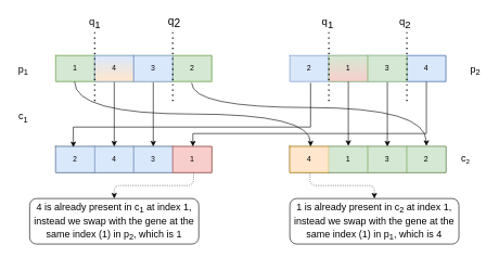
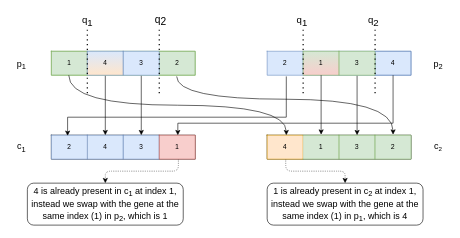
  <mxCell id="0" />
  <mxCell id="1" parent="0" />
  <mxCell id="2" value="" style="shape=table;startSize=0;container=1;collapsible=0;childLayout=tableLayout;fillColor=#d5e8d4;strokeColor=#82b366;gradientColor=none;" parent="1" vertex="1"><mxGeometry x="85" y="85" width="240" height="40" as="geometry" /></mxCell>
  <mxCell id="3" value="" style="shape=tableRow;horizontal=0;startSize=0;swimlaneHead=0;swimlaneBody=0;top=0;left=0;bottom=0;right=0;collapsible=0;dropTarget=0;fillColor=none;points=[[0,0.5],[1,0.5]];portConstraint=eastwest;" parent="2" vertex="1"><mxGeometry width="240" height="40" as="geometry" /></mxCell>
  <mxCell id="4" value="1" style="shape=partialRectangle;html=1;whiteSpace=wrap;connectable=0;overflow=hidden;fillColor=none;top=1;left=1;bottom=1;right=0;pointerEvents=1;strokeColor=#82B366;" parent="3" vertex="1"><mxGeometry width="60" height="40" as="geometry"><mxRectangle width="60" height="40" as="alternateBounds" /></mxGeometry></mxCell>
  <mxCell id="5" value="4" style="shape=partialRectangle;html=1;whiteSpace=wrap;connectable=0;overflow=hidden;fillColor=#dae8fc;top=1;left=1;bottom=1;right=1;pointerEvents=1;strokeColor=#6c8ebf;gradientColor=#FFE6CC;" parent="3" vertex="1"><mxGeometry x="60" width="60" height="40" as="geometry"><mxRectangle width="60" height="40" as="alternateBounds" /></mxGeometry></mxCell>
  <mxCell id="6" value="3" style="shape=partialRectangle;html=1;whiteSpace=wrap;connectable=0;overflow=hidden;fillColor=#dae8fc;top=1;left=1;bottom=1;right=1;pointerEvents=1;strokeColor=#6c8ebf;" parent="3" vertex="1"><mxGeometry x="120" width="60" height="40" as="geometry"><mxRectangle width="60" height="40" as="alternateBounds" /></mxGeometry></mxCell>
  <mxCell id="7" value="2" style="shape=partialRectangle;html=1;whiteSpace=wrap;connectable=0;overflow=hidden;fillColor=none;top=1;left=0;bottom=1;right=1;pointerEvents=1;strokeColor=#82B366;" parent="3" vertex="1"><mxGeometry x="180" width="60" height="40" as="geometry"><mxRectangle width="60" height="40" as="alternateBounds" /></mxGeometry></mxCell>
  <mxCell id="8" value="" style="shape=table;startSize=0;container=1;collapsible=0;childLayout=tableLayout;fillColor=#dae8fc;strokeColor=#6c8ebf;" parent="1" vertex="1"><mxGeometry x="445" y="85" width="240" height="40" as="geometry" /></mxCell>
  <mxCell id="9" value="" style="shape=tableRow;horizontal=0;startSize=0;swimlaneHead=0;swimlaneBody=0;top=0;left=0;bottom=0;right=0;collapsible=0;dropTarget=0;fillColor=none;points=[[0,0.5],[1,0.5]];portConstraint=eastwest;" parent="8" vertex="1"><mxGeometry width="240" height="40" as="geometry" /></mxCell>
  <mxCell id="10" value="2" style="shape=partialRectangle;html=1;whiteSpace=wrap;connectable=0;overflow=hidden;fillColor=none;top=0;left=0;bottom=0;right=0;pointerEvents=1;" parent="9" vertex="1"><mxGeometry width="60" height="40" as="geometry"><mxRectangle width="60" height="40" as="alternateBounds" /></mxGeometry></mxCell>
  <mxCell id="11" value="1" style="shape=partialRectangle;html=1;whiteSpace=wrap;connectable=0;overflow=hidden;fillColor=#d5e8d4;top=1;left=1;bottom=1;right=1;pointerEvents=1;strokeColor=#82b366;gradientColor=#F8CECC;" parent="9" vertex="1"><mxGeometry x="60" width="60" height="40" as="geometry"><mxRectangle width="60" height="40" as="alternateBounds" /></mxGeometry></mxCell>
  <mxCell id="12" value="3" style="shape=partialRectangle;html=1;whiteSpace=wrap;connectable=0;overflow=hidden;fillColor=#d5e8d4;top=1;left=1;bottom=1;right=1;pointerEvents=1;strokeColor=#82b366;" parent="9" vertex="1"><mxGeometry x="120" width="60" height="40" as="geometry"><mxRectangle width="60" height="40" as="alternateBounds" /></mxGeometry></mxCell>
  <mxCell id="13" value="4" style="shape=partialRectangle;html=1;whiteSpace=wrap;connectable=0;overflow=hidden;fillColor=none;top=1;left=0;bottom=1;right=1;pointerEvents=1;strokeColor=#6C8EBF;" parent="9" vertex="1"><mxGeometry x="180" width="60" height="40" as="geometry"><mxRectangle width="60" height="40" as="alternateBounds" /></mxGeometry></mxCell>
  <mxCell id="14" value="" style="shape=table;startSize=0;container=1;collapsible=0;childLayout=tableLayout;columnLines=1;fixedRows=0;resizeLastRow=0;labelBackgroundColor=none;strokeColor=#000000;" parent="1" vertex="1"><mxGeometry x="85" y="225" width="240" height="40" as="geometry" /></mxCell>
  <mxCell id="15" value="" style="shape=tableRow;horizontal=0;startSize=0;swimlaneHead=0;swimlaneBody=0;top=0;left=0;bottom=0;right=0;collapsible=0;dropTarget=0;fillColor=none;points=[[0,0.5],[1,0.5]];portConstraint=eastwest;" parent="14" vertex="1"><mxGeometry width="240" height="40" as="geometry" /></mxCell>
  <mxCell id="16" value="2" style="shape=partialRectangle;html=1;whiteSpace=wrap;connectable=0;overflow=hidden;fillColor=#dae8fc;top=1;left=1;bottom=1;right=0;pointerEvents=1;strokeColor=#6c8ebf;" parent="15" vertex="1"><mxGeometry width="60" height="40" as="geometry"><mxRectangle width="60" height="40" as="alternateBounds" /></mxGeometry></mxCell>
  <mxCell id="17" value="4" style="shape=partialRectangle;html=1;whiteSpace=wrap;connectable=0;overflow=hidden;fillColor=#dae8fc;top=1;left=1;bottom=1;right=1;pointerEvents=1;strokeColor=#6c8ebf;" parent="15" vertex="1"><mxGeometry x="60" width="60" height="40" as="geometry"><mxRectangle width="60" height="40" as="alternateBounds" /></mxGeometry></mxCell>
  <mxCell id="18" value="3" style="shape=partialRectangle;html=1;whiteSpace=wrap;connectable=0;overflow=hidden;fillColor=#dae8fc;top=1;left=1;bottom=1;right=1;pointerEvents=1;strokeColor=#6c8ebf;" parent="15" vertex="1"><mxGeometry x="120" width="60" height="40" as="geometry"><mxRectangle width="60" height="40" as="alternateBounds" /></mxGeometry></mxCell>
  <mxCell id="19" value="1" style="shape=partialRectangle;html=1;whiteSpace=wrap;connectable=0;overflow=hidden;fillColor=#f8cecc;top=1;left=1;bottom=1;right=1;pointerEvents=1;strokeColor=#b85450;align=center;strokeWidth=1;perimeterSpacing=0;shadow=0;sketch=0;rowspan=1;expand=1;backgroundOutline=0;container=0;fixDash=0;snapToPoint=0;portConstraintRotation=0;noLabel=0;" parent="15" vertex="1"><mxGeometry x="180" width="60" height="40" as="geometry"><mxRectangle width="60" height="40" as="alternateBounds" /></mxGeometry></mxCell>
  <mxCell id="20" value="" style="shape=table;startSize=0;container=1;collapsible=0;childLayout=tableLayout;" parent="1" vertex="1"><mxGeometry x="445" y="225" width="240" height="40" as="geometry" /></mxCell>
  <mxCell id="21" value="" style="shape=tableRow;horizontal=0;startSize=0;swimlaneHead=0;swimlaneBody=0;top=0;left=0;bottom=0;right=0;collapsible=0;dropTarget=0;fillColor=none;points=[[0,0.5],[1,0.5]];portConstraint=eastwest;" parent="20" vertex="1"><mxGeometry width="240" height="40" as="geometry" /></mxCell>
  <mxCell id="22" value="4" style="shape=partialRectangle;html=1;whiteSpace=wrap;connectable=0;overflow=hidden;fillColor=#ffe6cc;top=1;left=1;bottom=1;right=1;pointerEvents=1;strokeColor=#d79b00;" parent="21" vertex="1"><mxGeometry width="60" height="40" as="geometry"><mxRectangle width="60" height="40" as="alternateBounds" /></mxGeometry></mxCell>
  <mxCell id="23" value="1" style="shape=partialRectangle;html=1;whiteSpace=wrap;connectable=0;overflow=hidden;fillColor=#d5e8d4;top=1;left=0;bottom=1;right=1;pointerEvents=1;strokeColor=#82b366;" parent="21" vertex="1"><mxGeometry x="60" width="60" height="40" as="geometry"><mxRectangle width="60" height="40" as="alternateBounds" /></mxGeometry></mxCell>
  <mxCell id="24" value="3" style="shape=partialRectangle;html=1;whiteSpace=wrap;connectable=0;overflow=hidden;fillColor=#d5e8d4;top=1;left=1;bottom=1;right=1;pointerEvents=1;strokeColor=#82b366;" parent="21" vertex="1"><mxGeometry x="120" width="60" height="40" as="geometry"><mxRectangle width="60" height="40" as="alternateBounds" /></mxGeometry></mxCell>
  <mxCell id="25" value="2" style="shape=partialRectangle;html=1;whiteSpace=wrap;connectable=0;overflow=hidden;fillColor=#d5e8d4;top=1;left=1;bottom=1;right=1;pointerEvents=1;strokeColor=#82b366;" parent="21" vertex="1"><mxGeometry x="180" width="60" height="40" as="geometry"><mxRectangle width="60" height="40" as="alternateBounds" /></mxGeometry></mxCell>
  <mxCell id="26" value="" style="endArrow=none;dashed=1;html=1;dashPattern=1 3;strokeWidth=2;rounded=0;labelPosition=center;verticalLabelPosition=top;align=center;verticalAlign=bottom;" parent="1" edge="1"><mxGeometry width="50" height="50" relative="1" as="geometry"><mxPoint x="145" y="155" as="sourcePoint" /><mxPoint x="145" y="45" as="targetPoint" /></mxGeometry></mxCell>
  <mxCell id="27" value="" style="endArrow=none;dashed=1;html=1;dashPattern=1 3;strokeWidth=2;rounded=0;" parent="1" edge="1"><mxGeometry width="50" height="50" relative="1" as="geometry"><mxPoint x="265" y="155" as="sourcePoint" /><mxPoint x="265" y="45" as="targetPoint" /></mxGeometry></mxCell>
  <mxCell id="28" value="" style="endArrow=none;dashed=1;html=1;dashPattern=1 3;strokeWidth=2;rounded=0;" parent="1" edge="1"><mxGeometry width="50" height="50" relative="1" as="geometry"><mxPoint x="505" y="155" as="sourcePoint" /><mxPoint x="505" y="45" as="targetPoint" /></mxGeometry></mxCell>
  <mxCell id="29" value="" style="endArrow=none;dashed=1;html=1;dashPattern=1 3;strokeWidth=2;rounded=0;" parent="1" edge="1"><mxGeometry width="50" height="50" relative="1" as="geometry"><mxPoint x="625" y="155" as="sourcePoint" /><mxPoint x="625" y="45" as="targetPoint" /></mxGeometry></mxCell>
  <mxCell id="30" value="q&lt;sub style=&quot;font-size: 16px;&quot;&gt;1&lt;/sub&gt;" style="text;html=1;resizable=0;autosize=1;align=center;verticalAlign=middle;points=[];fillColor=none;strokeColor=none;rounded=0;strokeWidth=1;fontSize=16;" parent="1" vertex="1"><mxGeometry x="130" y="20" width="30" height="30" as="geometry" /></mxCell>
  <mxCell id="31" value="q&lt;sub style=&quot;font-size: 16px;&quot;&gt;1&lt;/sub&gt;" style="text;html=1;resizable=0;autosize=1;align=center;verticalAlign=middle;points=[];fillColor=none;strokeColor=none;rounded=0;fontSize=16;" parent="1" vertex="1"><mxGeometry x="488" y="20" width="30" height="30" as="geometry" /></mxCell>
  <mxCell id="32" value="q&lt;span style=&quot;font-size: 17px;&quot;&gt;&lt;sub style=&quot;font-size: 17px;&quot;&gt;2&lt;/sub&gt;&lt;/span&gt;" style="text;html=1;resizable=0;autosize=1;align=center;verticalAlign=middle;points=[];fillColor=none;strokeColor=none;rounded=0;fontSize=17;" parent="1" vertex="1"><mxGeometry x="252" y="20" width="30" height="30" as="geometry" /></mxCell>
  <mxCell id="33" value="q&lt;span style=&quot;font-size: 16px;&quot;&gt;&lt;sub style=&quot;font-size: 16px;&quot;&gt;2&lt;/sub&gt;&lt;/span&gt;" style="text;html=1;resizable=0;autosize=1;align=center;verticalAlign=middle;points=[];fillColor=none;strokeColor=none;rounded=0;fontSize=16;" parent="1" vertex="1"><mxGeometry x="607" y="20" width="30" height="30" as="geometry" /></mxCell>
  <mxCell id="34" value="" style="endArrow=classic;html=1;rounded=0;fontSize=16;exitX=0.375;exitY=1.025;exitDx=0;exitDy=0;exitPerimeter=0;entryX=0.375;entryY=0;entryDx=0;entryDy=0;entryPerimeter=0;" parent="1" source="3" target="15" edge="1"><mxGeometry width="50" height="50" relative="1" as="geometry"><mxPoint x="365" y="285" as="sourcePoint" /><mxPoint x="415" y="235" as="targetPoint" /></mxGeometry></mxCell>
  <mxCell id="35" value="" style="endArrow=classic;html=1;rounded=0;fontSize=16;exitX=0.375;exitY=1.025;exitDx=0;exitDy=0;exitPerimeter=0;entryX=0.375;entryY=0;entryDx=0;entryDy=0;entryPerimeter=0;" parent="1" edge="1"><mxGeometry width="50" height="50" relative="1" as="geometry"><mxPoint x="235" y="126" as="sourcePoint" /><mxPoint x="235" y="225" as="targetPoint" /></mxGeometry></mxCell>
  <mxCell id="36" value="" style="endArrow=classic;html=1;rounded=0;fontSize=16;exitX=0.133;exitY=1.05;exitDx=0;exitDy=0;exitPerimeter=0;entryX=0.113;entryY=0.025;entryDx=0;entryDy=0;entryPerimeter=0;edgeStyle=orthogonalEdgeStyle;" parent="1" source="9" target="15" edge="1"><mxGeometry width="50" height="50" relative="1" as="geometry"><mxPoint x="365" y="285" as="sourcePoint" /><mxPoint x="415" y="235" as="targetPoint" /><Array as="points"><mxPoint x="477" y="195" /><mxPoint x="112" y="195" /></Array></mxGeometry></mxCell>
  <mxCell id="37" value="" style="endArrow=classic;html=1;rounded=0;fontSize=16;entryX=0.879;entryY=0;entryDx=0;entryDy=0;entryPerimeter=0;edgeStyle=orthogonalEdgeStyle;" parent="1" target="15" edge="1"><mxGeometry width="50" height="50" relative="1" as="geometry"><mxPoint x="655" y="125" as="sourcePoint" /><mxPoint x="415" y="235" as="targetPoint" /><Array as="points"><mxPoint x="655" y="205" /><mxPoint x="296" y="205" /></Array></mxGeometry></mxCell>
  <mxCell id="38" value="&lt;font style=&quot;font-size: 15px;&quot;&gt;4 is already present in c&lt;sub&gt;1&lt;/sub&gt;&amp;nbsp;at index 1, instead we swap with the gene at the same index (1) in p&lt;sub&gt;2&lt;/sub&gt;, which is 1&lt;/font&gt;" style="rounded=1;whiteSpace=wrap;html=1;fontSize=16;strokeWidth=1;" parent="1" vertex="1"><mxGeometry x="45" y="305" width="260" height="70" as="geometry" /></mxCell>
  <mxCell id="39" value="" style="endArrow=classic;html=1;fontSize=16;exitX=0.883;exitY=1.025;exitDx=0;exitDy=0;exitPerimeter=0;entryX=0.5;entryY=0;entryDx=0;entryDy=0;edgeStyle=orthogonalEdgeStyle;dashed=1;dashPattern=1 2;" parent="1" source="15" target="38" edge="1"><mxGeometry width="50" height="50" relative="1" as="geometry"><mxPoint x="365" y="325" as="sourcePoint" /><mxPoint x="415" y="275" as="targetPoint" /></mxGeometry></mxCell>
  <mxCell id="40" value="" style="endArrow=classic;html=1;fontSize=16;exitX=0.121;exitY=1;exitDx=0;exitDy=0;exitPerimeter=0;entryX=0.133;entryY=0;entryDx=0;entryDy=0;entryPerimeter=0;edgeStyle=orthogonalEdgeStyle;curved=1;" parent="1" source="3" target="21" edge="1"><mxGeometry width="50" height="50" relative="1" as="geometry"><mxPoint x="365" y="325" as="sourcePoint" /><mxPoint x="415" y="275" as="targetPoint" /><Array as="points"><mxPoint x="114" y="175" /><mxPoint x="477" y="175" /></Array></mxGeometry></mxCell>
  <mxCell id="41" value="" style="endArrow=classic;html=1;rounded=0;fontSize=16;exitX=0.375;exitY=1.025;exitDx=0;exitDy=0;exitPerimeter=0;entryX=0.375;entryY=0;entryDx=0;entryDy=0;entryPerimeter=0;" parent="1" edge="1"><mxGeometry width="50" height="50" relative="1" as="geometry"><mxPoint x="535" y="125" as="sourcePoint" /><mxPoint x="535" y="224" as="targetPoint" /></mxGeometry></mxCell>
  <mxCell id="42" value="" style="endArrow=classic;html=1;rounded=0;fontSize=16;exitX=0.375;exitY=1.025;exitDx=0;exitDy=0;exitPerimeter=0;entryX=0.375;entryY=0;entryDx=0;entryDy=0;entryPerimeter=0;" parent="1" edge="1"><mxGeometry width="50" height="50" relative="1" as="geometry"><mxPoint x="595" y="126" as="sourcePoint" /><mxPoint x="595" y="225" as="targetPoint" /></mxGeometry></mxCell>
  <mxCell id="43" value="" style="endArrow=classic;html=1;fontSize=16;exitX=0.871;exitY=1.05;exitDx=0;exitDy=0;exitPerimeter=0;entryX=0.875;entryY=-0.025;entryDx=0;entryDy=0;entryPerimeter=0;edgeStyle=orthogonalEdgeStyle;curved=1;" parent="1" source="3" target="21" edge="1"><mxGeometry width="50" height="50" relative="1" as="geometry"><mxPoint x="365" y="325" as="sourcePoint" /><mxPoint x="415" y="275" as="targetPoint" /><Array as="points"><mxPoint x="294" y="165" /><mxPoint x="655" y="165" /></Array></mxGeometry></mxCell>
  <mxCell id="44" value="&lt;font style=&quot;font-size: 15px;&quot;&gt;1 is already present in c&lt;sub&gt;2&lt;/sub&gt;&amp;nbsp;at index 1, instead we swap with the gene at the same index (1) in p&lt;sub&gt;1&lt;/sub&gt;, which is 4&lt;/font&gt;" style="rounded=1;whiteSpace=wrap;html=1;fontSize=16;strokeWidth=1;" parent="1" vertex="1"><mxGeometry x="445" y="305" width="260" height="70" as="geometry" /></mxCell>
  <mxCell id="45" value="" style="endArrow=classic;html=1;fontSize=16;exitX=0.129;exitY=1.025;exitDx=0;exitDy=0;exitPerimeter=0;entryX=0.5;entryY=0;entryDx=0;entryDy=0;edgeStyle=orthogonalEdgeStyle;dashed=1;dashPattern=1 2;" parent="1" source="21" target="44" edge="1"><mxGeometry width="50" height="50" relative="1" as="geometry"><mxPoint x="441.92" y="295" as="sourcePoint" /><mxPoint x="315" y="334" as="targetPoint" /></mxGeometry></mxCell>
- <mxCell id="46" value="&lt;font color=&quot;#000000&quot;&gt;c&lt;sub&gt;1&lt;/sub&gt;&lt;/font&gt;" style="text;html=1;align=center;verticalAlign=middle;resizable=0;points=[];autosize=1;strokeColor=none;fillColor=none;fontSize=15;fontColor=#FFFFFF;" vertex="1" parent="1"><mxGeometry x="20" y="165" width="30" height="30" as="geometry" /></mxCell>
- <mxCell id="47" value="&lt;font color=&quot;#000000&quot;&gt;c&lt;span style=&quot;font-size: 12.5px;&quot;&gt;&lt;sub&gt;2&lt;/sub&gt;&lt;/span&gt;&lt;/font&gt;" style="text;html=1;align=center;verticalAlign=middle;resizable=0;points=[];autosize=1;strokeColor=none;fillColor=none;fontSize=15;fontColor=#FFFFFF;" vertex="1" parent="1"><mxGeometry x="700" y="230" width="30" height="30" as="geometry" /></mxCell>
+ <mxCell id="46" value="&lt;font color=&quot;#000000&quot;&gt;c&lt;sub&gt;1&lt;/sub&gt;&lt;/font&gt;" style="text;html=1;align=center;verticalAlign=middle;resizable=0;points=[];autosize=1;strokeColor=none;fillColor=none;fontSize=15;fontColor=#FFFFFF;" vertex="1" parent="1"><mxGeometry x="20" y="230" width="30" height="30" as="geometry" /></mxCell>
+ <mxCell id="47" value="&lt;font color=&quot;#000000&quot;&gt;c&lt;span style=&quot;font-size: 12.5px;&quot;&gt;&lt;sub&gt;2&lt;/sub&gt;&lt;/span&gt;&lt;/font&gt;" style="text;html=1;align=center;verticalAlign=middle;resizable=0;points=[];autosize=1;strokeColor=none;fillColor=none;fontSize=15;fontColor=#FFFFFF;" vertex="1" parent="1"><mxGeometry x="715" y="230" width="30" height="30" as="geometry" /></mxCell>
  <mxCell id="48" value="&lt;font color=&quot;#000000&quot;&gt;&lt;sub&gt;&lt;span style=&quot;font-size: 15px;&quot;&gt;p&lt;sub&gt;1&lt;/sub&gt;&lt;/span&gt;&lt;/sub&gt;&lt;/font&gt;" style="text;html=1;align=center;verticalAlign=middle;resizable=0;points=[];autosize=1;strokeColor=none;fillColor=none;fontSize=15;fontColor=#FFFFFF;" vertex="1" parent="1"><mxGeometry x="20" y="90" width="30" height="30" as="geometry" /></mxCell>
  <mxCell id="49" value="&lt;font color=&quot;#000000&quot;&gt;&lt;sub&gt;&lt;span style=&quot;font-size: 15px;&quot;&gt;p&lt;sub&gt;2&lt;/sub&gt;&lt;/span&gt;&lt;/sub&gt;&lt;/font&gt;" style="text;html=1;align=center;verticalAlign=middle;resizable=0;points=[];autosize=1;strokeColor=none;fillColor=none;fontSize=15;fontColor=#FFFFFF;" vertex="1" parent="1"><mxGeometry x="715" y="90" width="30" height="30" as="geometry" /></mxCell>
